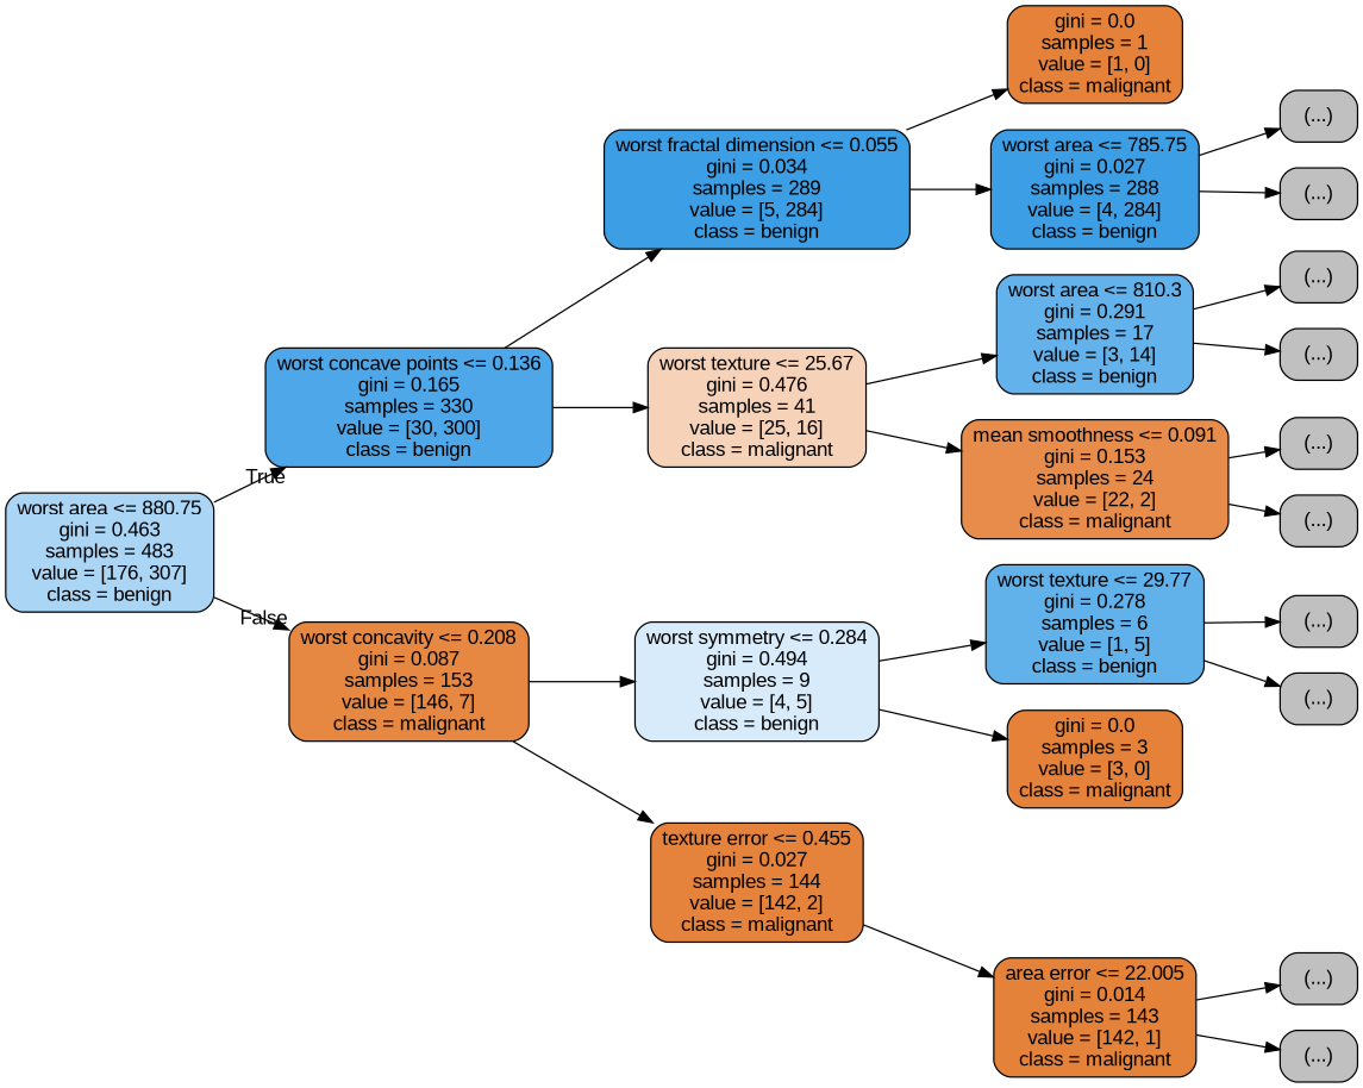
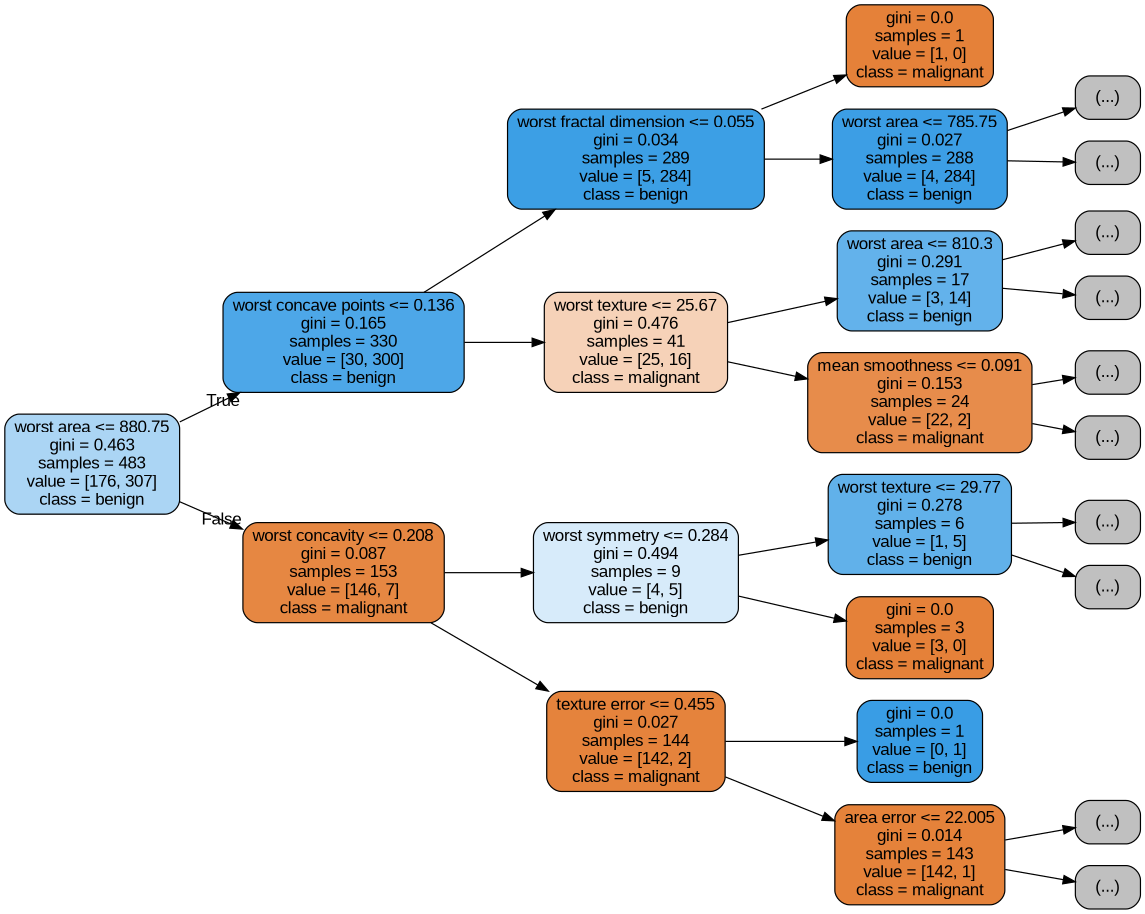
  digraph {
    rankdir=LR
    fontname="Liberation Sans"
    node [color=black fillcolor="#C0C0C0" fontname="Liberation Sans" shape=box style="filled, rounded"]
    edge [fontname="Liberation Sans"]
    n1 [fillcolor="#abd5f4" label="worst area <= 880.75\ngini = 0.463\nsamples = 483\nvalue = [176, 307]\nclass = benign"]
    n2 [fillcolor="#4da7e8" label="worst concave points <= 0.136\ngini = 0.165\nsamples = 330\nvalue = [30, 300]\nclass = benign"]
    n3 [fillcolor="#e68742" label="worst concavity <= 0.208\ngini = 0.087\nsamples = 153\nvalue = [146, 7]\nclass = malignant"]
    n4 [fillcolor="#3c9fe5" label="worst fractal dimension <= 0.055\ngini = 0.034\nsamples = 289\nvalue = [5, 284]\nclass = benign"]
    n5 [fillcolor="#f6d2b8" label="worst texture <= 25.67\ngini = 0.476\nsamples = 41\nvalue = [25, 16]\nclass = malignant"]
    n6 [fillcolor="#e58139" label="gini = 0.0\nsamples = 1\nvalue = [1, 0]\nclass = malignant"]
    n7 [fillcolor="#3c9ee5" label="worst area <= 785.75\ngini = 0.027\nsamples = 288\nvalue = [4, 284]\nclass = benign"]
    n8 [label="(...)"]
    n9 [label="(...)"]
    n10 [fillcolor="#63b2eb" label="worst area <= 810.3\ngini = 0.291\nsamples = 17\nvalue = [3, 14]\nclass = benign"]
    n11 [fillcolor="#e78c4b" label="mean smoothness <= 0.091\ngini = 0.153\nsamples = 24\nvalue = [22, 2]\nclass = malignant"]
    n12 [label="(...)"]
    n13 [label="(...)"]
    n14 [label="(...)"]
    n15 [label="(...)"]
    n16 [fillcolor="#d7ebfa" label="worst symmetry <= 0.284\ngini = 0.494\nsamples = 9\nvalue = [4, 5]\nclass = benign"]
    n17 [fillcolor="#e5833c" label="texture error <= 0.455\ngini = 0.027\nsamples = 144\nvalue = [142, 2]\nclass = malignant"]
    n18 [fillcolor="#61b1ea" label="worst texture <= 29.77\ngini = 0.278\nsamples = 6\nvalue = [1, 5]\nclass = benign"]
    n19 [fillcolor="#e58139" label="gini = 0.0\nsamples = 3\nvalue = [3, 0]\nclass = malignant"]
    n20 [label="(...)"]
    n21 [label="(...)"]
+   n22 [fillcolor="#399de5" label="gini = 0.0\nsamples = 1\nvalue = [0, 1]\nclass = benign"]
    n23 [fillcolor="#e5823a" label="area error <= 22.005\ngini = 0.014\nsamples = 143\nvalue = [142, 1]\nclass = malignant"]
    n24 [label="(...)"]
    n25 [label="(...)"]
    n1 -> n2 [headlabel=True labelangle=45 labeldistance=2.5]
    n1 -> n3 [headlabel=False labelangle=-45 labeldistance=2.5]
    n2 -> n4
    n2 -> n5
    n3 -> n16
    n3 -> n17
    n4 -> n6
    n4 -> n7
    n5 -> n10
    n5 -> n11
    n7 -> n8
    n7 -> n9
    n10 -> n12
    n10 -> n13
    n11 -> n14
    n11 -> n15
    n16 -> n18
    n16 -> n19
+   n17 -> n22
    n17 -> n23
    n18 -> n20
    n18 -> n21
    n23 -> n24
    n23 -> n25
  }
